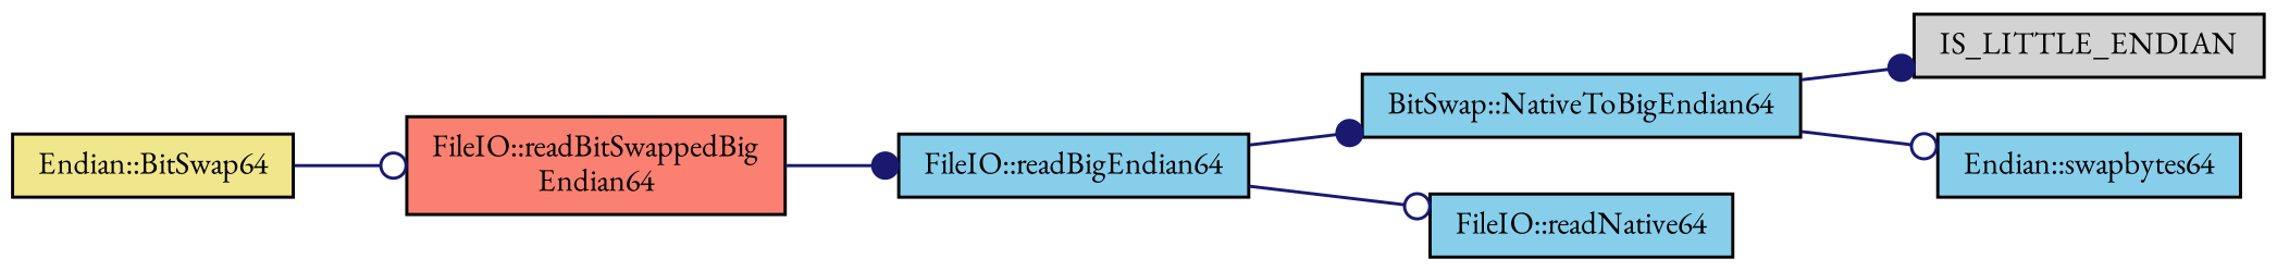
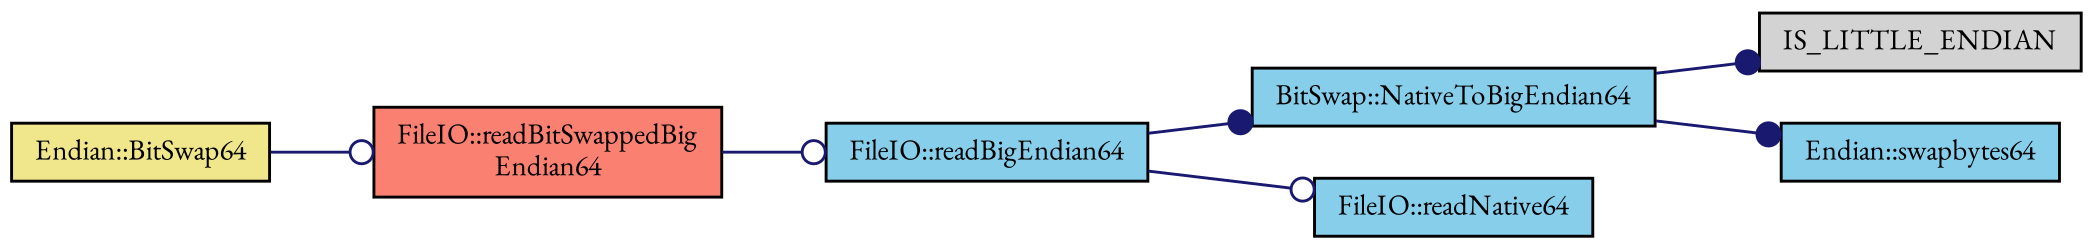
  digraph {
    fontname="EB Garamond"
    rankdir=LR
    node [color=black fillcolor=skyblue fontname="EB Garamond" fontsize=10 shape=record style=filled]
    edge [arrowhead=odot color=midnightblue fontname="EB Garamond" fontsize=10 labelfontname=Helvetica labelfontsize=10 style=solid]
    n1 [fillcolor=salmon fontcolor=black height=0.2 label="FileIO::readBitSwappedBig\lEndian64" width=0.4]
    n2 [height=0.2 label="FileIO::readBigEndian64" width=0.4]
    n3 [fillcolor=khaki height=0.2 label="Endian::BitSwap64" width=0.4]
    n4 [height=0.2 label="BitSwap::NativeToBigEndian64" width=0.4]
    n5 [height=0.2 label="FileIO::readNative64" width=0.4]
    n6 [fillcolor=lightgrey height=0.2 label=IS_LITTLE_ENDIAN width=0.4]
    n7 [height=0.2 label="Endian::swapbytes64" width=0.4]
-   n1 -> n2 [arrowhead=dot]
+   n1 -> n2
    n2 -> n4 [arrowhead=dot]
    n2 -> n5
    n3 -> n1
    n4 -> n6 [arrowhead=dot]
-   n4 -> n7
+   n4 -> n7 [arrowhead=dot]
  }
